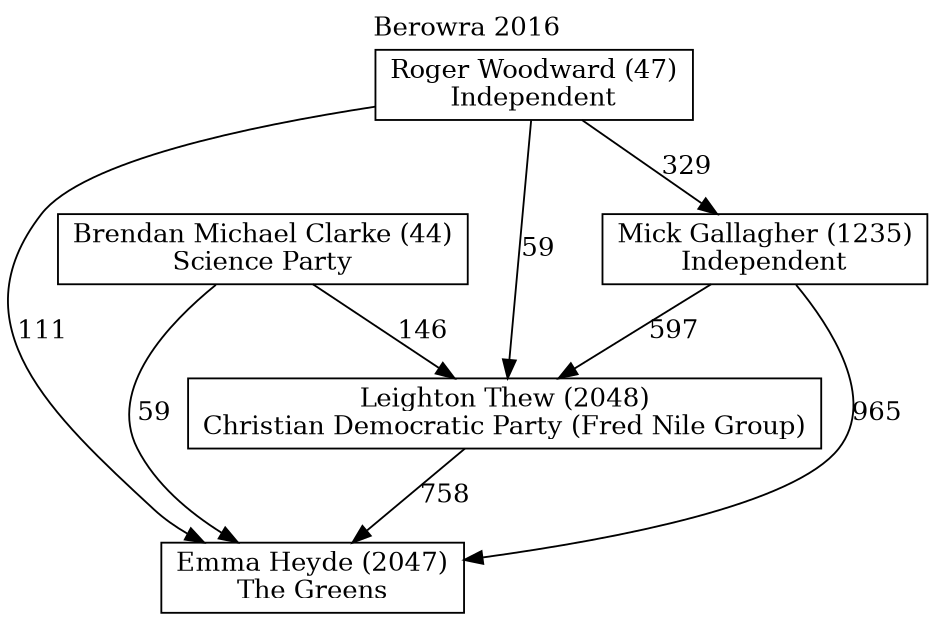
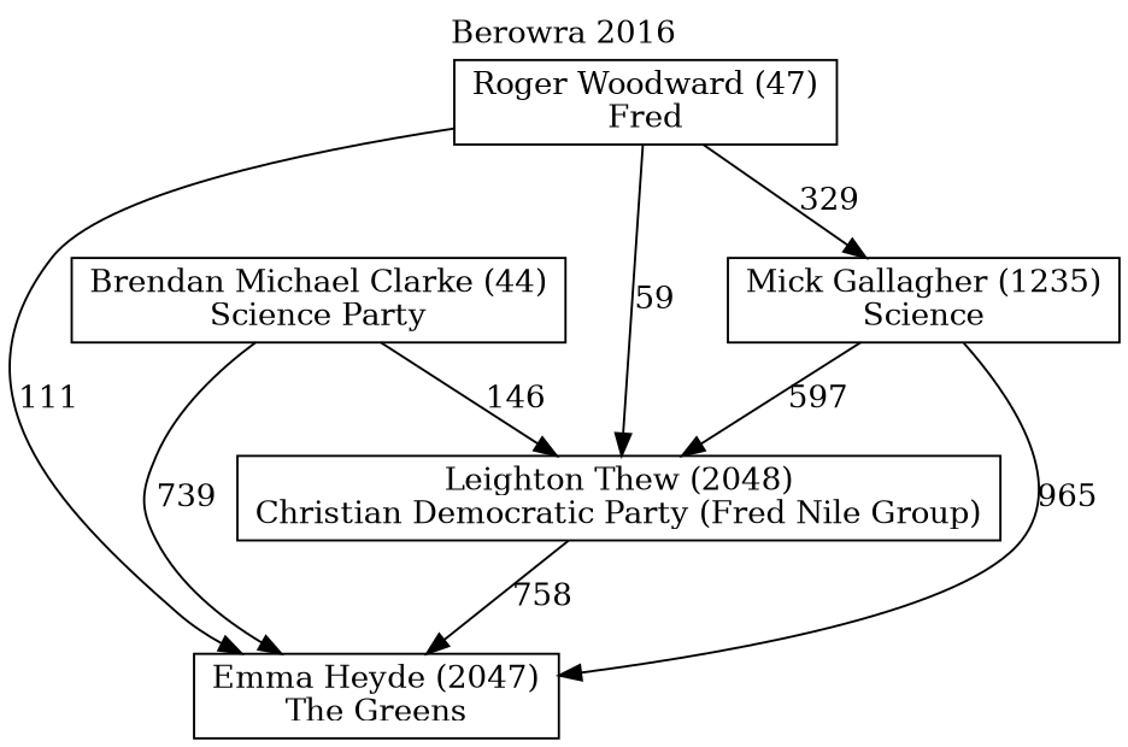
  digraph {
    label="Berowra 2016"
    labelloc=t
    mclimit=10
    node [shape=box]
    n1 [label="Emma Heyde (2047)\nThe Greens"]
    n2 [label="Brendan Michael Clarke (44)\nScience Party"]
    n3 [label="Leighton Thew (2048)\nChristian Democratic Party (Fred Nile Group)"]
-   n4 [label="Mick Gallagher (1235)\nIndependent"]
-   n5 [label="Roger Woodward (47)\nIndependent"]
-   n2 -> n1 [label=59]
+   n4 [label="Mick Gallagher (1235)\nScience"]
+   n5 [label="Roger Woodward (47)\nFred"]
+   n2 -> n1 [label=739]
    n2 -> n3 [label=146]
    n3 -> n1 [label=758]
    n4 -> n1 [label=965]
    n4 -> n3 [label=597]
    n5 -> n1 [label=111]
    n5 -> n3 [label=59]
    n5 -> n4 [label=329]
  }
